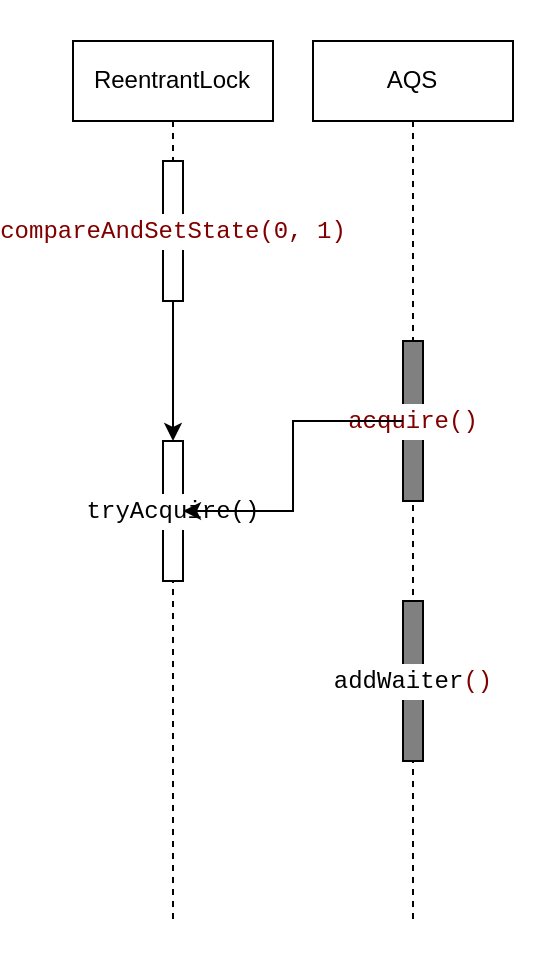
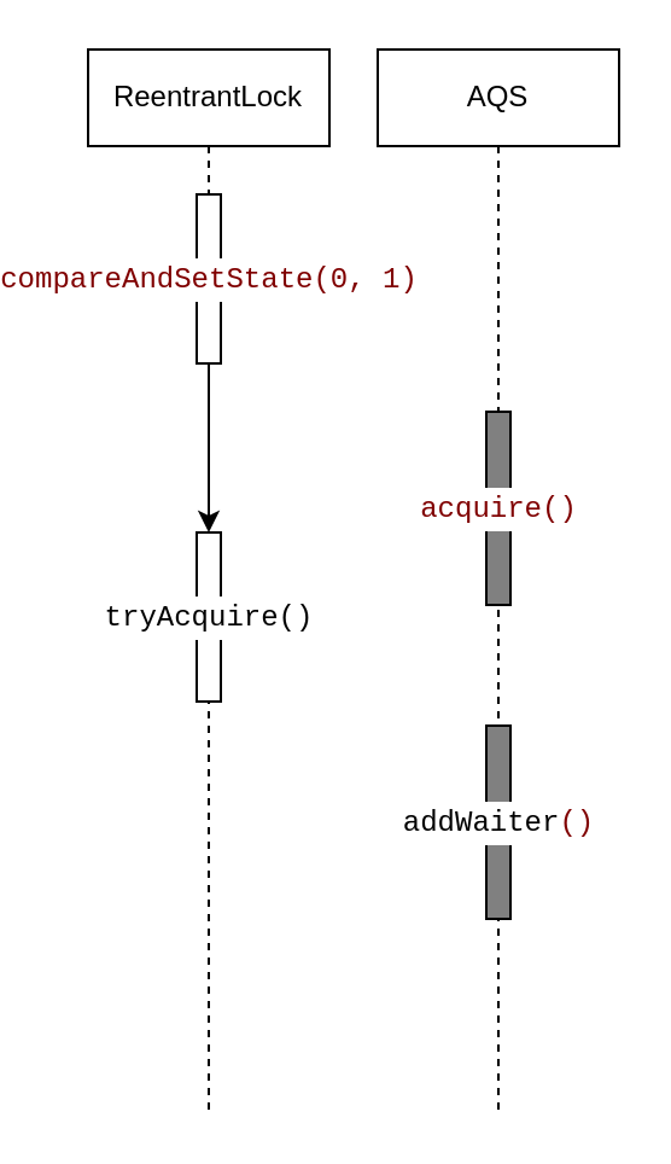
  <mxCell id="0" />
  <mxCell id="1" parent="0" />
  <mxCell id="2" value="&lt;div&gt;AQS&lt;/div&gt;" style="shape=umlLifeline;perimeter=lifelinePerimeter;whiteSpace=wrap;html=1;container=1;collapsible=0;recursiveResize=0;outlineConnect=0;" vertex="1" parent="1"><mxGeometry x="140" y="20" width="100" height="440" as="geometry" /></mxCell>
  <mxCell id="3" value="&lt;div style=&quot;color: rgb(0 , 0 , 0) ; background-color: rgb(255 , 255 , 255) ; font-family: &amp;#34;menlo&amp;#34; , &amp;#34;monaco&amp;#34; , &amp;#34;courier new&amp;#34; , monospace ; font-weight: normal ; font-size: 12px ; line-height: 18px&quot;&gt;&lt;div&gt;&lt;span style=&quot;color: #800000&quot;&gt;acquire()&lt;/span&gt;&lt;/div&gt;&lt;/div&gt;" style="html=1;points=[];perimeter=orthogonalPerimeter;fillColor=#808080;" vertex="1" parent="2"><mxGeometry x="45" y="150" width="10" height="80" as="geometry" /></mxCell>
  <mxCell id="4" value="&lt;div style=&quot;color: rgb(0 , 0 , 0) ; background-color: rgb(255 , 255 , 255) ; font-family: &amp;#34;menlo&amp;#34; , &amp;#34;monaco&amp;#34; , &amp;#34;courier new&amp;#34; , monospace ; font-weight: normal ; font-size: 12px ; line-height: 18px&quot;&gt;&lt;div&gt;&lt;span style=&quot;color: #000000&quot;&gt;addWaiter&lt;/span&gt;&lt;span style=&quot;color: #800000&quot;&gt;&lt;/span&gt;&lt;span style=&quot;color: #800000&quot;&gt;&lt;/span&gt;&lt;span style=&quot;color: #800000&quot;&gt;()&lt;/span&gt;&lt;/div&gt;&lt;/div&gt;" style="html=1;points=[];perimeter=orthogonalPerimeter;fillColor=#808080;" vertex="1" parent="2"><mxGeometry x="45" y="280" width="10" height="80" as="geometry" /></mxCell>
  <mxCell id="5" value="ReentrantLock" style="shape=umlLifeline;perimeter=lifelinePerimeter;whiteSpace=wrap;html=1;container=1;collapsible=0;recursiveResize=0;outlineConnect=0;" vertex="1" parent="1"><mxGeometry x="20" y="20" width="100" height="440" as="geometry" /></mxCell>
  <mxCell id="6" value="&lt;div style=&quot;color: rgb(0 , 0 , 0) ; background-color: rgb(255 , 255 , 255) ; font-family: &amp;#34;menlo&amp;#34; , &amp;#34;monaco&amp;#34; , &amp;#34;courier new&amp;#34; , monospace ; font-weight: normal ; font-size: 12px ; line-height: 18px&quot;&gt;&lt;div&gt;&lt;span style=&quot;color: #800000&quot;&gt;compareAndSetState(0, 1)&lt;/span&gt;&lt;/div&gt;&lt;/div&gt;" style="html=1;points=[];perimeter=orthogonalPerimeter;" vertex="1" parent="5"><mxGeometry x="45" y="60" width="10" height="70" as="geometry" /></mxCell>
  <mxCell id="7" value="&lt;div style=&quot;color: rgb(0 , 0 , 0) ; background-color: rgb(255 , 255 , 255) ; font-family: &amp;#34;menlo&amp;#34; , &amp;#34;monaco&amp;#34; , &amp;#34;courier new&amp;#34; , monospace ; font-weight: normal ; font-size: 12px ; line-height: 18px&quot;&gt;&lt;div&gt;&lt;div style=&quot;color: rgb(0 , 0 , 0) ; background-color: rgb(255 , 255 , 255) ; font-family: &amp;#34;menlo&amp;#34; , &amp;#34;monaco&amp;#34; , &amp;#34;courier new&amp;#34; , monospace ; font-weight: normal ; font-size: 12px ; line-height: 18px&quot;&gt;&lt;div&gt;&lt;span style=&quot;color: #000000&quot;&gt;tryAcquire()&lt;/span&gt;&lt;/div&gt;&lt;/div&gt;&lt;/div&gt;&lt;/div&gt;" style="html=1;points=[];perimeter=orthogonalPerimeter;" vertex="1" parent="5"><mxGeometry x="45" y="200" width="10" height="70" as="geometry" /></mxCell>
  <mxCell id="8" value="" style="edgeStyle=orthogonalEdgeStyle;rounded=0;orthogonalLoop=1;jettySize=auto;html=1;" edge="1" parent="1" source="6" target="7"><mxGeometry relative="1" as="geometry" /></mxCell>
- <mxCell id="9" value="" style="edgeStyle=orthogonalEdgeStyle;rounded=0;orthogonalLoop=1;jettySize=auto;html=1;" edge="1" parent="1" source="3" target="7"><mxGeometry relative="1" as="geometry" /></mxCell>
